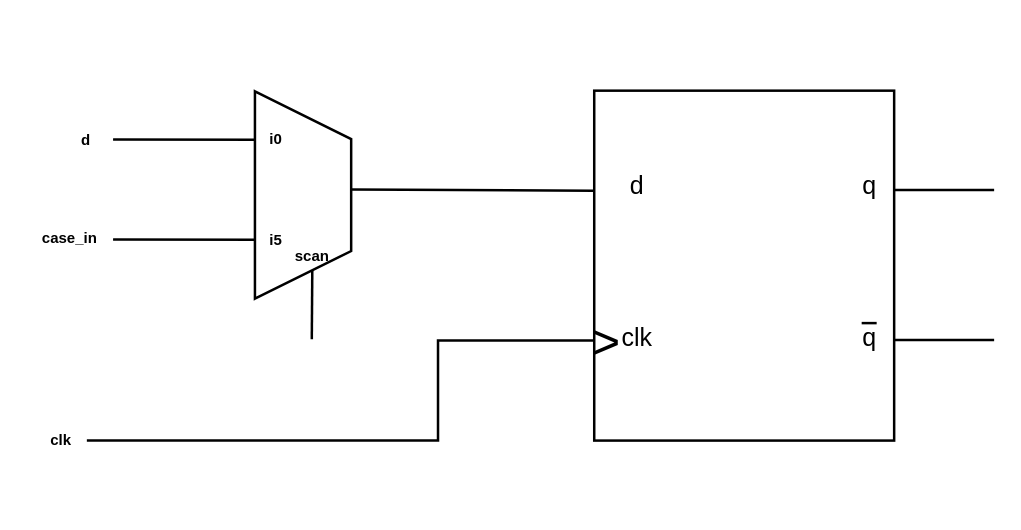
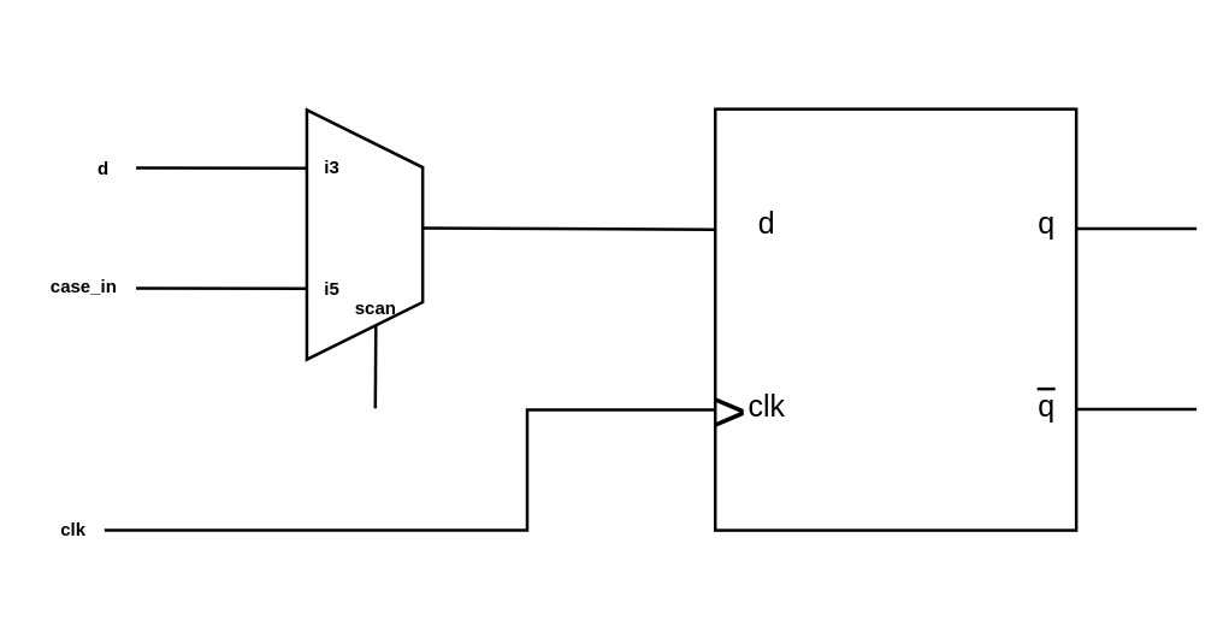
  <mxCell id="0" />
  <mxCell id="1" parent="0" />
  <mxCell id="2" value="" style="group" vertex="1" connectable="0" parent="1"><mxGeometry x="20" y="20" width="775.0" height="382" as="geometry" /></mxCell>
  <mxCell id="3" value="&lt;b&gt;case_in&lt;/b&gt;" style="text;html=1;align=center;verticalAlign=middle;resizable=0;points=[];autosize=1;strokeColor=none;fillColor=none;" vertex="1" parent="2"><mxGeometry y="155" width="70" height="30" as="geometry" /></mxCell>
  <mxCell id="4" value="" style="group" vertex="1" connectable="0" parent="2"><mxGeometry x="33" width="742.0" height="382" as="geometry" /></mxCell>
  <mxCell id="5" value="" style="group" vertex="1" connectable="0" parent="4"><mxGeometry x="342.0" width="400" height="382" as="geometry" /></mxCell>
  <mxCell id="6" value="" style="rounded=0;whiteSpace=wrap;html=1;fontSize=20;strokeWidth=2;" vertex="1" parent="5"><mxGeometry x="80" y="52" width="240" height="280" as="geometry" /></mxCell>
  <mxCell id="7" value="d" style="text;html=1;align=center;verticalAlign=middle;resizable=0;points=[];autosize=1;strokeColor=none;fillColor=none;fontSize=20;" vertex="1" parent="5"><mxGeometry x="99" y="107" width="30" height="40" as="geometry" /></mxCell>
  <mxCell id="8" value="clk" style="text;html=1;align=center;verticalAlign=middle;resizable=0;points=[];autosize=1;strokeColor=none;fillColor=none;fontSize=20;" vertex="1" parent="5"><mxGeometry x="89" y="229" width="50" height="40" as="geometry" /></mxCell>
  <mxCell id="9" value="q" style="text;html=1;align=center;verticalAlign=middle;resizable=0;points=[];autosize=1;strokeColor=none;fillColor=none;fontSize=20;" vertex="1" parent="5"><mxGeometry x="285" y="107" width="30" height="40" as="geometry" /></mxCell>
  <mxCell id="10" value="" style="group;strokeWidth=1;" vertex="1" connectable="0" parent="5"><mxGeometry x="280" y="229" width="40" height="40" as="geometry" /></mxCell>
  <mxCell id="11" value="" style="endArrow=none;html=1;rounded=0;strokeWidth=2;" edge="1" parent="10"><mxGeometry width="50" height="50" relative="1" as="geometry"><mxPoint x="14" y="9" as="sourcePoint" /><mxPoint x="26" y="9" as="targetPoint" /></mxGeometry></mxCell>
  <mxCell id="12" value="q" style="text;html=1;align=center;verticalAlign=middle;resizable=0;points=[];autosize=1;strokeColor=none;fillColor=none;fontSize=20;" vertex="1" parent="10"><mxGeometry x="5" width="30" height="40" as="geometry" /></mxCell>
  <mxCell id="13" value="&amp;gt;" style="text;html=1;align=center;verticalAlign=middle;resizable=0;points=[];autosize=1;strokeColor=none;fillColor=none;fontSize=40;strokeWidth=8;" vertex="1" parent="5"><mxGeometry x="68" y="221" width="42" height="61" as="geometry" /></mxCell>
  <mxCell id="14" value="" style="endArrow=none;html=1;rounded=0;strokeWidth=2;fontSize=11;edgeStyle=orthogonalEdgeStyle;" edge="1" parent="5"><mxGeometry width="50" height="50" relative="1" as="geometry"><mxPoint x="-325.0" y="331" as="sourcePoint" /><mxPoint x="80" y="252" as="targetPoint" /><Array as="points"><mxPoint x="-325" y="332" /><mxPoint x="-45" y="332" /><mxPoint x="-45" y="252" /></Array></mxGeometry></mxCell>
  <mxCell id="15" value="" style="endArrow=none;html=1;rounded=0;strokeWidth=2;fontSize=11;" edge="1" parent="5"><mxGeometry width="50" height="50" relative="1" as="geometry"><mxPoint x="-115.0" y="131" as="sourcePoint" /><mxPoint x="80" y="132" as="targetPoint" /></mxGeometry></mxCell>
  <mxCell id="16" value="" style="endArrow=none;html=1;rounded=0;strokeWidth=2;fontSize=11;" edge="1" parent="5"><mxGeometry width="50" height="50" relative="1" as="geometry"><mxPoint x="320" y="251.58" as="sourcePoint" /><mxPoint x="400" y="251.58" as="targetPoint" /></mxGeometry></mxCell>
  <mxCell id="17" value="" style="endArrow=none;html=1;rounded=0;strokeWidth=2;fontSize=11;" edge="1" parent="5"><mxGeometry width="50" height="50" relative="1" as="geometry"><mxPoint x="320" y="131.58" as="sourcePoint" /><mxPoint x="400" y="131.58" as="targetPoint" /></mxGeometry></mxCell>
  <mxCell id="18" value="" style="group" vertex="1" connectable="0" parent="4"><mxGeometry x="37" y="52.5" width="190.5" height="198.5" as="geometry" /></mxCell>
  <mxCell id="19" value="" style="verticalLabelPosition=middle;verticalAlign=middle;html=1;shape=trapezoid;perimeter=trapezoidPerimeter;whiteSpace=wrap;size=0.23;arcSize=10;flipV=1;labelPosition=center;align=center;rotation=-90;strokeWidth=2;" vertex="1" parent="18"><mxGeometry x="69" y="44.5" width="166" height="77" as="geometry" /></mxCell>
  <mxCell id="20" value="&lt;b&gt;i5&lt;/b&gt;" style="text;html=1;align=center;verticalAlign=middle;resizable=0;points=[];autosize=1;strokeColor=none;fillColor=none;" vertex="1" parent="18"><mxGeometry x="115" y="105.5" width="29" height="27" as="geometry" /></mxCell>
- <mxCell id="21" value="&lt;b&gt;i0&lt;/b&gt;" style="text;html=1;align=center;verticalAlign=middle;resizable=0;points=[];autosize=1;strokeColor=none;fillColor=none;" vertex="1" parent="18"><mxGeometry x="115" y="24.5" width="29" height="27" as="geometry" /></mxCell>
+ <mxCell id="21" value="&lt;b&gt;i3&lt;/b&gt;" style="text;html=1;align=center;verticalAlign=middle;resizable=0;points=[];autosize=1;strokeColor=none;fillColor=none;" vertex="1" parent="18"><mxGeometry x="115" y="24.5" width="29" height="27" as="geometry" /></mxCell>
  <mxCell id="22" value="" style="endArrow=none;html=1;rounded=0;strokeWidth=2;" edge="1" parent="18"><mxGeometry width="50" height="50" relative="1" as="geometry"><mxPoint y="38.5" as="sourcePoint" /><mxPoint x="114" y="38.81" as="targetPoint" /></mxGeometry></mxCell>
  <mxCell id="23" value="" style="endArrow=none;html=1;rounded=0;strokeWidth=2;" edge="1" parent="18"><mxGeometry width="50" height="50" relative="1" as="geometry"><mxPoint y="118.5" as="sourcePoint" /><mxPoint x="114" y="118.81" as="targetPoint" /></mxGeometry></mxCell>
  <mxCell id="24" value="" style="endArrow=none;html=1;rounded=0;strokeWidth=2;" edge="1" parent="18"><mxGeometry width="50" height="50" relative="1" as="geometry"><mxPoint x="159.39" y="143.5" as="sourcePoint" /><mxPoint x="159" y="198.5" as="targetPoint" /></mxGeometry></mxCell>
  <mxCell id="25" value="&lt;b&gt;scan&lt;/b&gt;" style="text;html=1;align=center;verticalAlign=middle;resizable=0;points=[];autosize=1;strokeColor=none;fillColor=none;" vertex="1" parent="18"><mxGeometry x="139" y="117.5" width="40" height="30" as="geometry" /></mxCell>
  <mxCell id="26" value="&lt;b&gt;d&lt;/b&gt;" style="text;html=1;align=center;verticalAlign=middle;resizable=0;points=[];autosize=1;strokeColor=none;fillColor=none;" vertex="1" parent="4"><mxGeometry y="77" width="30" height="30" as="geometry" /></mxCell>
  <mxCell id="27" value="&lt;b&gt;clk&lt;/b&gt;" style="text;html=1;align=center;verticalAlign=middle;resizable=0;points=[];autosize=1;strokeColor=none;fillColor=none;" vertex="1" parent="2"><mxGeometry x="8" y="317" width="40" height="30" as="geometry" /></mxCell>
